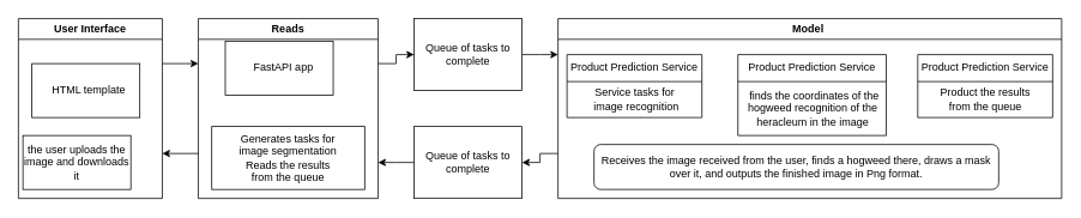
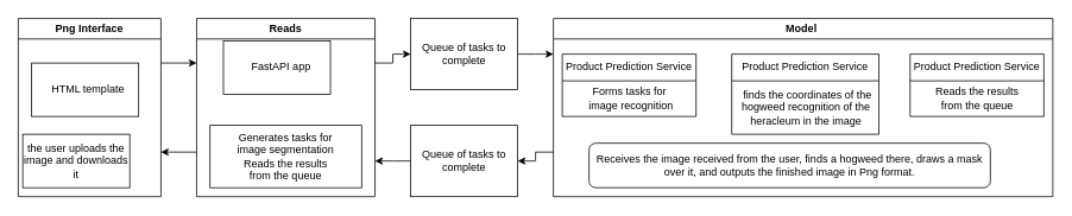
  <mxCell id="0" />
  <mxCell id="1" parent="0" />
  <mxCell id="2" style="edgeStyle=orthogonalEdgeStyle;rounded=0;orthogonalLoop=1;jettySize=auto;html=1;exitX=1;exitY=0.25;exitDx=0;exitDy=0;entryX=0;entryY=0.25;entryDx=0;entryDy=0;" parent="1" source="3" target="8" edge="1"><mxGeometry relative="1" as="geometry" /></mxCell>
- <mxCell id="3" value="&amp;nbsp;User Interface&amp;nbsp;" style="swimlane;whiteSpace=wrap;html=1;" parent="1" vertex="1"><mxGeometry x="20" y="20" width="160" height="200" as="geometry" /></mxCell>
+ <mxCell id="3" value="&amp;nbsp;Png Interface&amp;nbsp;" style="swimlane;whiteSpace=wrap;html=1;" parent="1" vertex="1"><mxGeometry x="20" y="20" width="160" height="200" as="geometry" /></mxCell>
  <mxCell id="4" value="&amp;nbsp; HTML template" style="rounded=0;whiteSpace=wrap;html=1;" parent="3" vertex="1"><mxGeometry x="15" y="50" width="120" height="60" as="geometry" /></mxCell>
  <mxCell id="5" value="the user uploads the image and downloads it" style="rounded=0;whiteSpace=wrap;html=1;" parent="3" vertex="1"><mxGeometry x="5" y="130" width="120" height="60" as="geometry" /></mxCell>
  <mxCell id="6" style="edgeStyle=orthogonalEdgeStyle;rounded=0;orthogonalLoop=1;jettySize=auto;html=1;exitX=0;exitY=0.75;exitDx=0;exitDy=0;entryX=1;entryY=0.75;entryDx=0;entryDy=0;" parent="1" source="8" target="3" edge="1"><mxGeometry relative="1" as="geometry" /></mxCell>
  <mxCell id="7" style="edgeStyle=orthogonalEdgeStyle;rounded=0;orthogonalLoop=1;jettySize=auto;html=1;exitX=1;exitY=0.25;exitDx=0;exitDy=0;entryX=0;entryY=0.5;entryDx=0;entryDy=0;" parent="1" source="8" target="21" edge="1"><mxGeometry relative="1" as="geometry" /></mxCell>
  <mxCell id="8" value="Reads" style="swimlane;whiteSpace=wrap;html=1;" parent="1" vertex="1"><mxGeometry x="220" y="20" width="200" height="200" as="geometry" /></mxCell>
  <mxCell id="9" value="&amp;nbsp; &amp;nbsp;FastAPI app" style="rounded=0;whiteSpace=wrap;html=1;" parent="8" vertex="1"><mxGeometry x="30" y="25" width="120" height="60" as="geometry" /></mxCell>
  <mxCell id="10" value="Generates tasks for&lt;br style=&quot;border-color: var(--border-color); text-align: left;&quot;&gt;&lt;span style=&quot;border-color: var(--border-color); text-align: left;&quot;&gt;image&amp;nbsp;segmentation&lt;br&gt;&lt;/span&gt;&lt;span style=&quot;border-color: var(--border-color); text-align: left;&quot;&gt;Reads the results&lt;/span&gt;&lt;br style=&quot;border-color: var(--border-color); text-align: left;&quot;&gt;&lt;span style=&quot;border-color: var(--border-color); text-align: left;&quot;&gt;from the queue&lt;/span&gt;" style="rounded=0;whiteSpace=wrap;html=1;" parent="8" vertex="1"><mxGeometry x="15" y="120" width="170" height="70" as="geometry" /></mxCell>
  <mxCell id="11" style="edgeStyle=orthogonalEdgeStyle;rounded=0;orthogonalLoop=1;jettySize=auto;html=1;exitX=0;exitY=0.75;exitDx=0;exitDy=0;entryX=1;entryY=0.5;entryDx=0;entryDy=0;" parent="1" source="12" target="23" edge="1"><mxGeometry relative="1" as="geometry" /></mxCell>
  <mxCell id="12" value="Model&amp;nbsp;" style="swimlane;whiteSpace=wrap;html=1;" parent="1" vertex="1"><mxGeometry x="620" y="20" width="560" height="200" as="geometry" /></mxCell>
  <mxCell id="13" value="Product Prediction Service" style="swimlane;fontStyle=0;childLayout=stackLayout;horizontal=1;startSize=30;horizontalStack=0;resizeParent=1;resizeParentMax=0;resizeLast=0;collapsible=1;marginBottom=0;whiteSpace=wrap;html=1;" parent="12" vertex="1"><mxGeometry x="10" y="40" width="150" height="70" as="geometry" /></mxCell>
- <mxCell id="14" value="Service tasks for&lt;br&gt;&amp;nbsp;image recognition" style="text;html=1;align=center;verticalAlign=middle;resizable=0;points=[];autosize=1;strokeColor=none;fillColor=none;" parent="13" vertex="1"><mxGeometry y="30" width="150" height="40" as="geometry" /></mxCell>
+ <mxCell id="14" value="Forms tasks for&lt;br&gt;&amp;nbsp;image recognition" style="text;html=1;align=center;verticalAlign=middle;resizable=0;points=[];autosize=1;strokeColor=none;fillColor=none;" parent="13" vertex="1"><mxGeometry y="30" width="150" height="40" as="geometry" /></mxCell>
  <mxCell id="15" value="Product Prediction Service" style="swimlane;fontStyle=0;childLayout=stackLayout;horizontal=1;startSize=30;horizontalStack=0;resizeParent=1;resizeParentMax=0;resizeLast=0;collapsible=1;marginBottom=0;whiteSpace=wrap;html=1;" parent="12" vertex="1"><mxGeometry x="200" y="40" width="165" height="90" as="geometry" /></mxCell>
  <mxCell id="16" value="&amp;nbsp;finds the coordinates of the &lt;br&gt;hogweed recognition of the &lt;br&gt;heracleum&amp;nbsp;in the image" style="text;html=1;align=center;verticalAlign=middle;resizable=0;points=[];autosize=1;strokeColor=none;fillColor=none;" parent="15" vertex="1"><mxGeometry y="30" width="165" height="60" as="geometry" /></mxCell>
  <mxCell id="17" value="Product Prediction Service" style="swimlane;fontStyle=0;childLayout=stackLayout;horizontal=1;startSize=30;horizontalStack=0;resizeParent=1;resizeParentMax=0;resizeLast=0;collapsible=1;marginBottom=0;whiteSpace=wrap;html=1;" parent="12" vertex="1"><mxGeometry x="400" y="40" width="150" height="70" as="geometry" /></mxCell>
- <mxCell id="18" value="&lt;div&gt;Product the results&lt;/div&gt;&lt;div&gt;from the queue&lt;/div&gt;" style="text;html=1;align=center;verticalAlign=middle;resizable=0;points=[];autosize=1;strokeColor=none;fillColor=none;" parent="17" vertex="1"><mxGeometry y="30" width="150" height="40" as="geometry" /></mxCell>
+ <mxCell id="18" value="&lt;div&gt;Reads the results&lt;/div&gt;&lt;div&gt;from the queue&lt;/div&gt;" style="text;html=1;align=center;verticalAlign=middle;resizable=0;points=[];autosize=1;strokeColor=none;fillColor=none;" parent="17" vertex="1"><mxGeometry y="30" width="150" height="40" as="geometry" /></mxCell>
  <mxCell id="19" value="Receives the image received from the user, finds a hogweed there, draws a mask over it, and outputs the finished image in Png format." style="rounded=1;whiteSpace=wrap;html=1;" parent="12" vertex="1"><mxGeometry x="40" y="140" width="450" height="50" as="geometry" /></mxCell>
  <mxCell id="20" style="edgeStyle=orthogonalEdgeStyle;rounded=0;orthogonalLoop=1;jettySize=auto;html=1;exitX=1;exitY=0.5;exitDx=0;exitDy=0;" parent="1" source="21" edge="1"><mxGeometry relative="1" as="geometry"><mxPoint x="620" y="60" as="targetPoint" /></mxGeometry></mxCell>
  <mxCell id="21" value="&lt;div&gt;Queue of tasks to&lt;/div&gt;&lt;div&gt;complete&lt;/div&gt;" style="rounded=0;whiteSpace=wrap;html=1;" parent="1" vertex="1"><mxGeometry x="460" y="20" width="120" height="80" as="geometry" /></mxCell>
  <mxCell id="22" style="edgeStyle=orthogonalEdgeStyle;rounded=0;orthogonalLoop=1;jettySize=auto;html=1;exitX=0;exitY=0.5;exitDx=0;exitDy=0;" parent="1" source="23" edge="1"><mxGeometry relative="1" as="geometry"><mxPoint x="420" y="180" as="targetPoint" /></mxGeometry></mxCell>
  <mxCell id="23" value="&lt;div&gt;Queue of tasks to&lt;/div&gt;&lt;div&gt;complete&lt;/div&gt;" style="rounded=0;whiteSpace=wrap;html=1;" parent="1" vertex="1"><mxGeometry x="460" y="140" width="120" height="80" as="geometry" /></mxCell>
